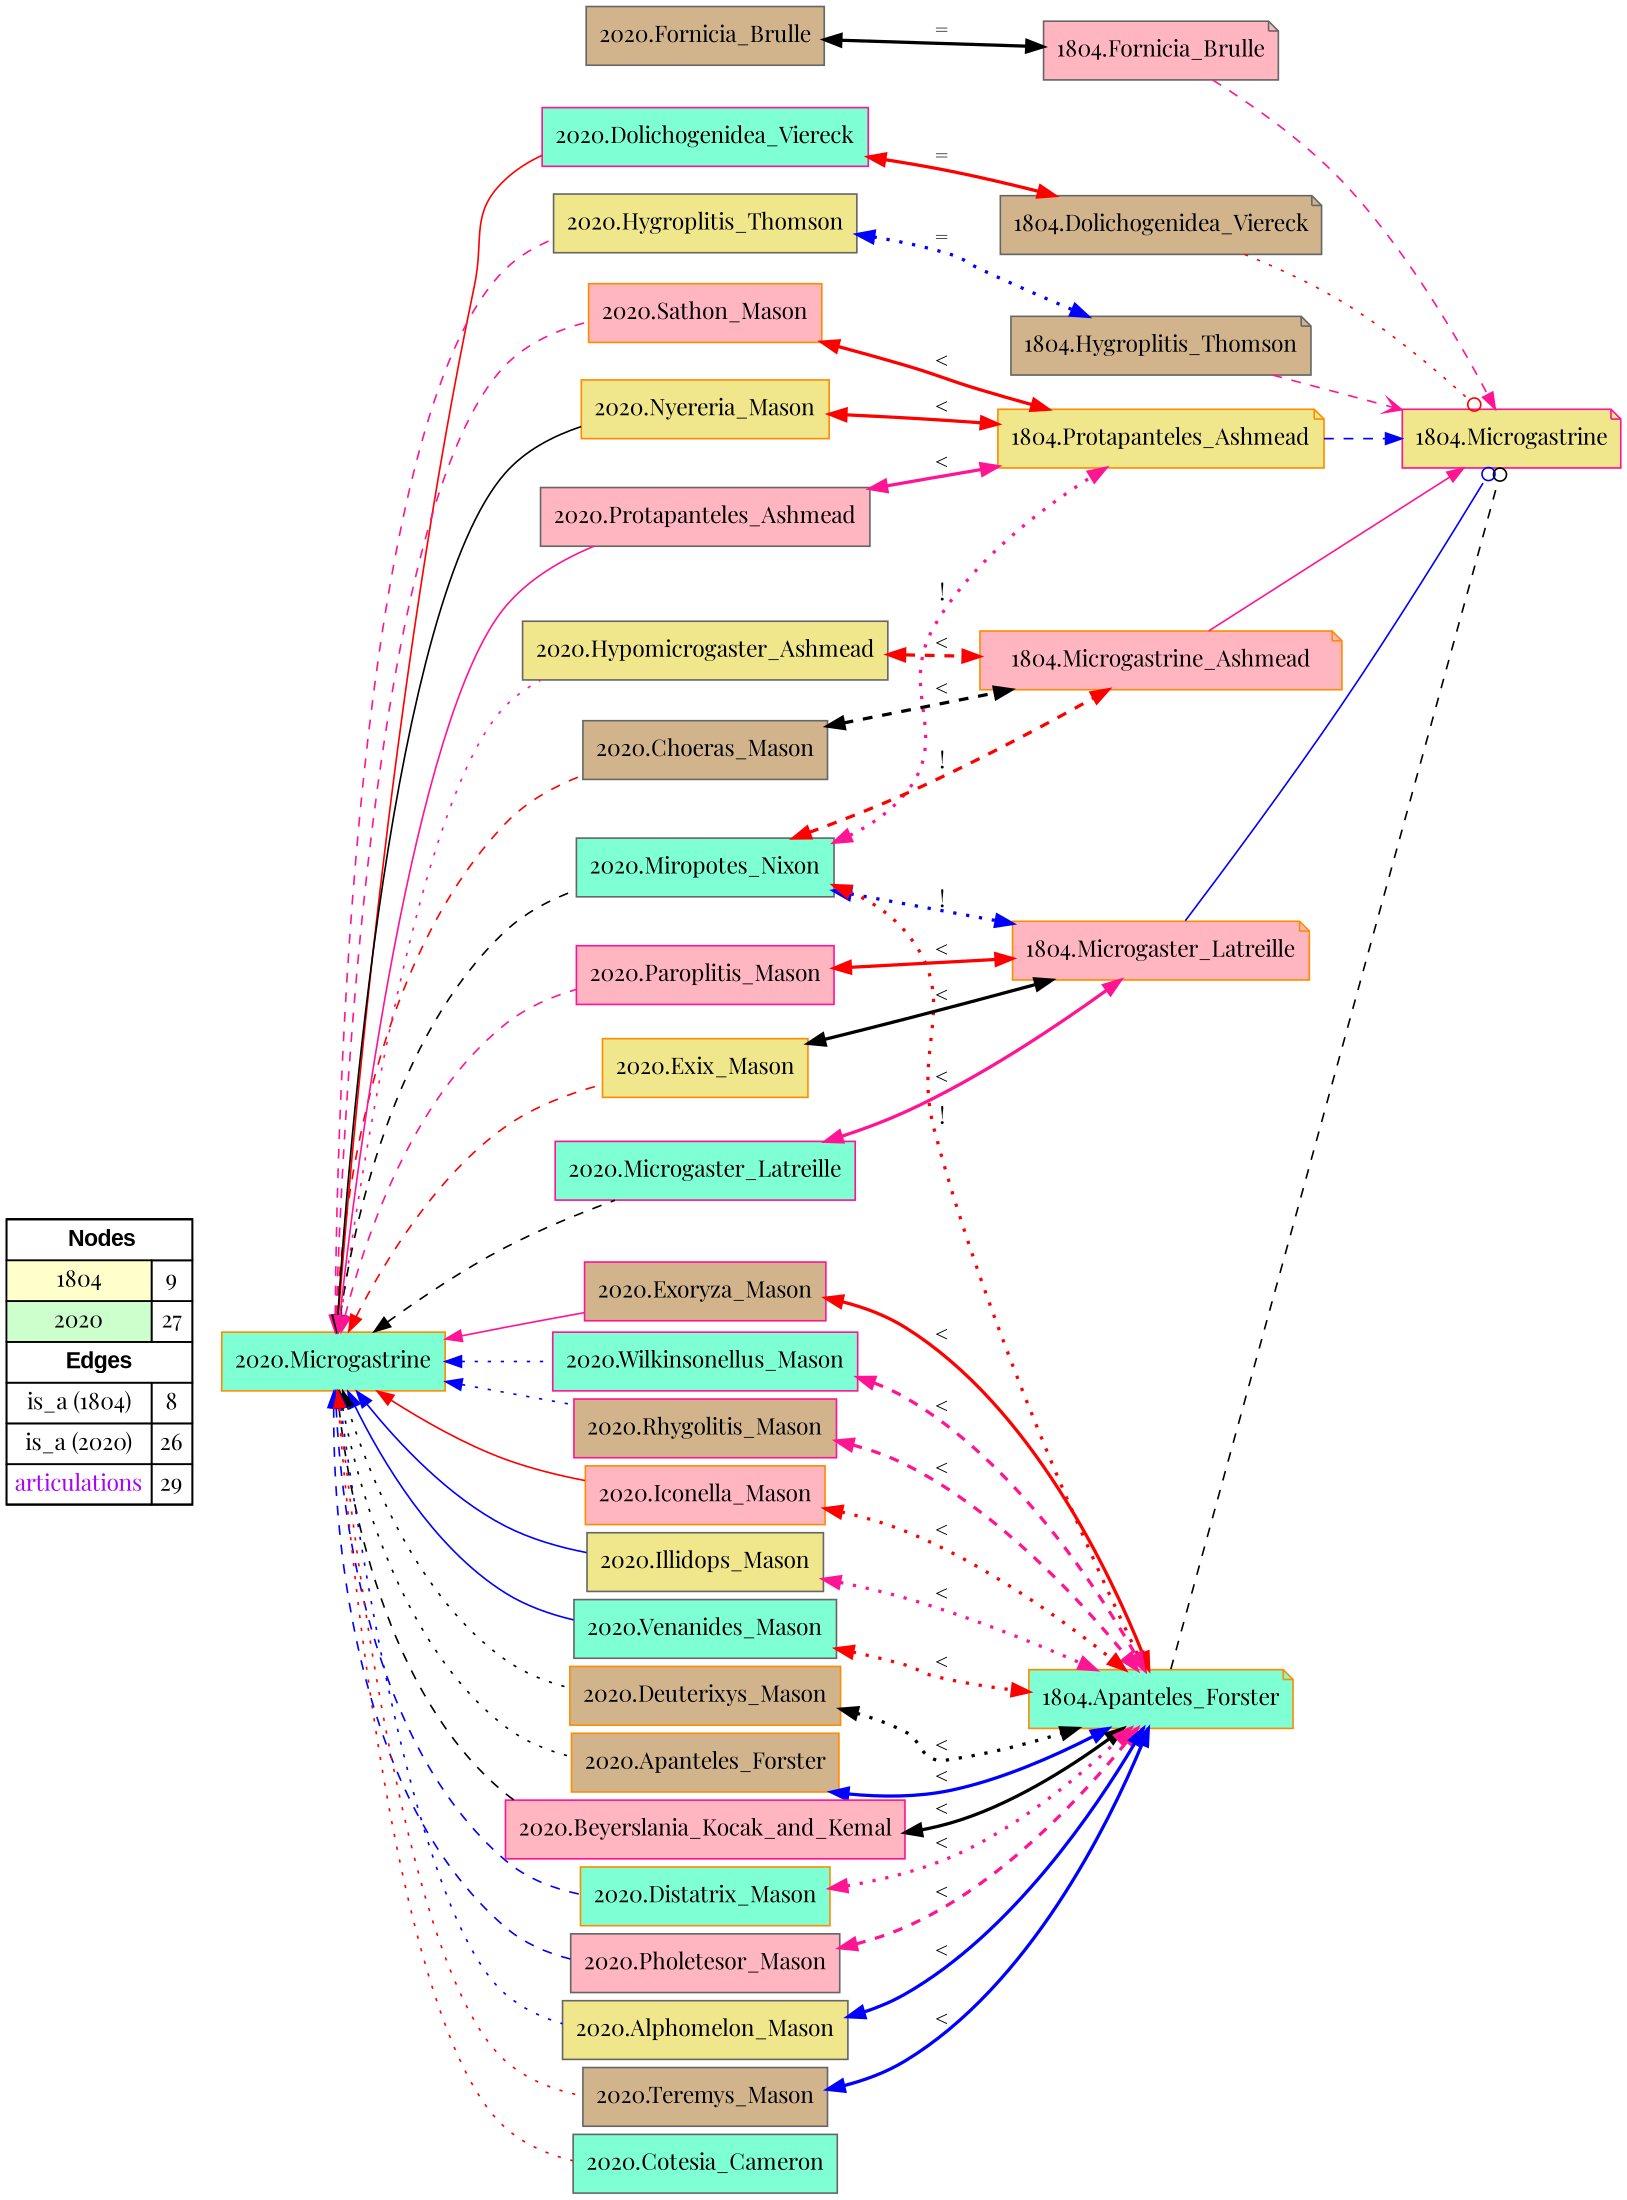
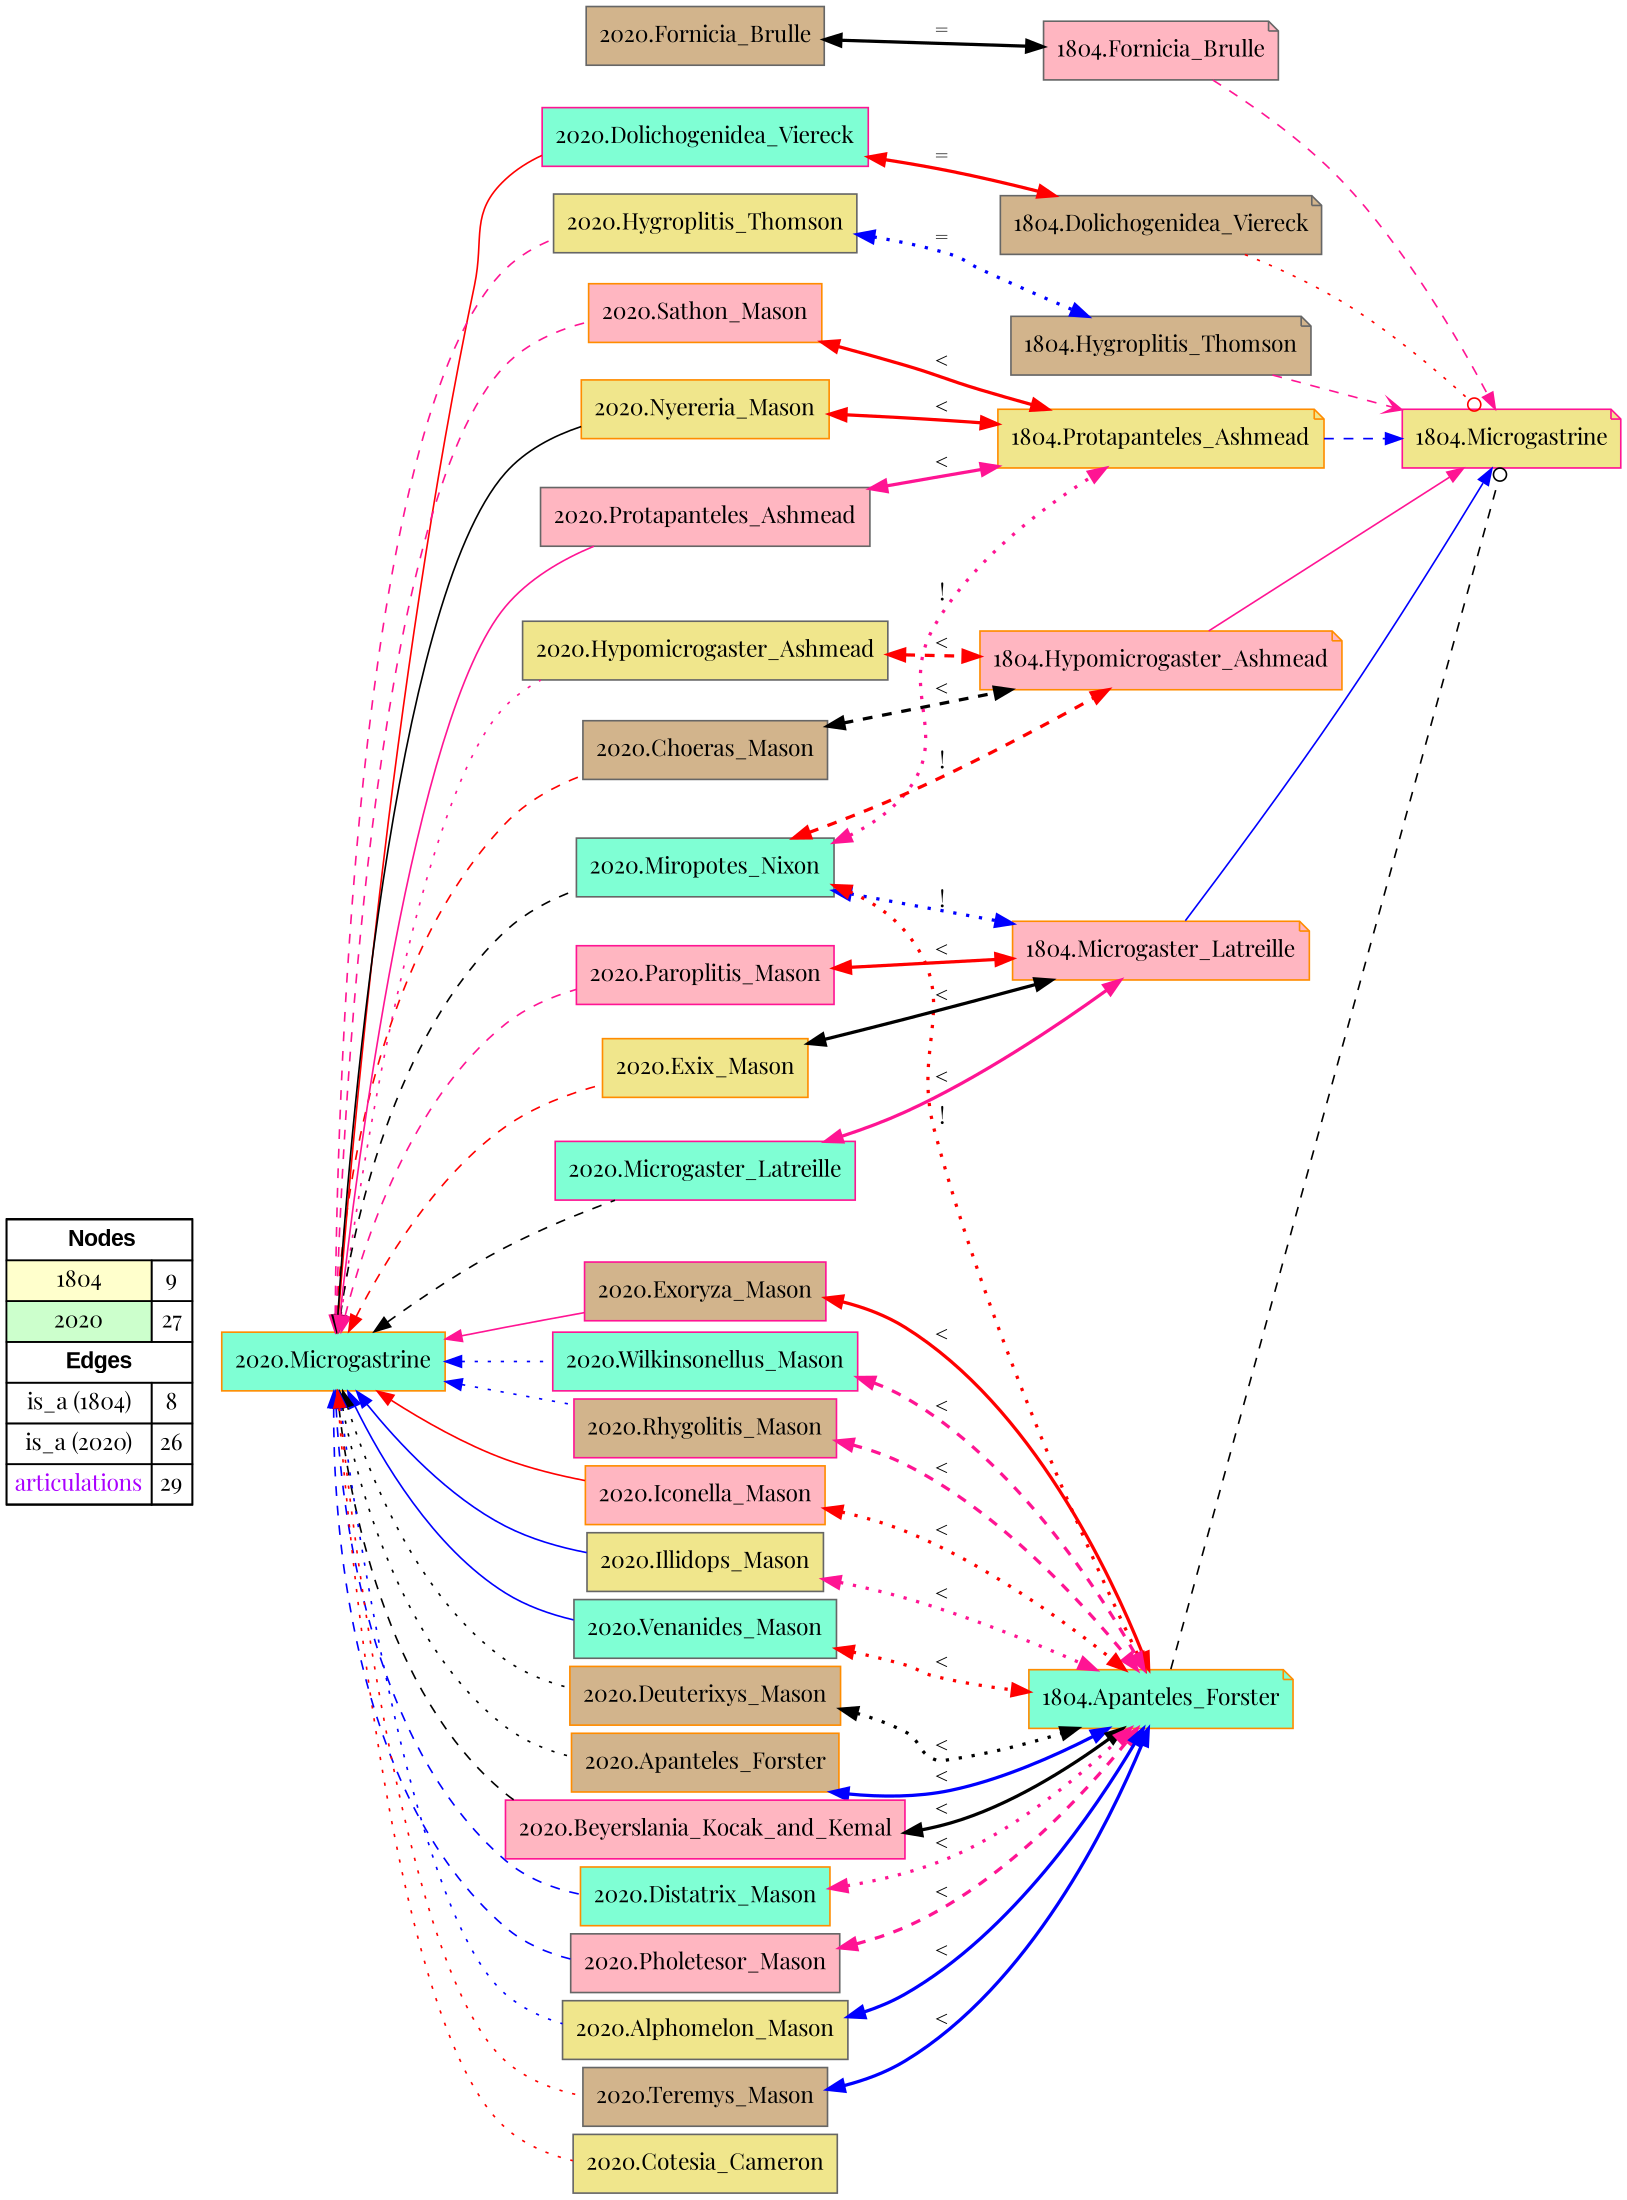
  digraph {
    fontname="Playfair Display"
    rankdir=LR
    node [fillcolor=lightpink fontname="Playfair Display" shape=box style=filled color=gray40]
    edge [color=deeppink constraint=true dir=both fontname="Playfair Display" penwidth=1 style=bold]
    n1 [fillcolor=white label=<   <TABLE BORDER="0" CELLBORDER="1" CELLSPACING="0" CELLPADDING="4">  <TR> <TD COLSPAN="2"><font face="Arial Black"> Nodes</font></TD> </TR>  <TR>   <TD bgcolor="#FFFFCC" fontname="helvetica">1804</TD>   <TD>9</TD>   </TR>  <TR>   <TD bgcolor="#CCFFCC" fontname="helvetica">2020</TD>   <TD>27</TD>   </TR>  <TR> <TD COLSPAN="2"><font face = "Arial Black"> Edges </font></TD> </TR>  <TR>   <TD><font color ="#000000">is_a (1804)</font></TD><TD>8</TD> </TR> <TR>   <TD><font color ="#000000">is_a (2020)</font></TD><TD>26</TD> </TR> <TR>   <TD><font color ="#AA00FF">articulations</font></TD><TD>29</TD> </TR> </TABLE>   > margin=0 color=""]
    "1804.Fornicia_Brulle" [shape=note]
    "1804.Microgastrine" [color=deeppink fillcolor=khaki shape=note]
    "1804.Dolichogenidea_Viereck" [fillcolor=tan shape=note]
    "1804.Hygroplitis_Thomson" [fillcolor=tan shape=note]
    "1804.Protapanteles_Ashmead" [color=darkorange fillcolor=khaki shape=note]
-   "1804.Hypomicrogaster_Ashmead" [color=darkorange shape=note label="1804.Microgastrine_Ashmead"]
+   "1804.Hypomicrogaster_Ashmead" [color=darkorange shape=note]
    "1804.Microgaster_Latreille" [color=darkorange shape=note]
    "1804.Apanteles_Forster" [color=darkorange fillcolor=aquamarine shape=note]
    "2020.Microgaster_Latreille" [color=deeppink fillcolor=aquamarine]
    "2020.Illidops_Mason" [fillcolor=khaki]
    "2020.Fornicia_Brulle" [fillcolor=tan]
    "2020.Choeras_Mason" [fillcolor=tan]
    "2020.Venanides_Mason" [fillcolor=aquamarine]
    "2020.Deuterixys_Mason" [color=darkorange fillcolor=tan]
    "2020.Dolichogenidea_Viereck" [color=deeppink fillcolor=aquamarine]
    "2020.Apanteles_Forster" [color=darkorange fillcolor=tan]
    "2020.Hygroplitis_Thomson" [fillcolor=khaki]
    "2020.Beyerslania_Kocak_and_Kemal" [color=deeppink]
    "2020.Distatrix_Mason" [color=darkorange fillcolor=aquamarine]
    "2020.Hypomicrogaster_Ashmead" [fillcolor=khaki]
-   "2020.Cotesia_Cameron" [fillcolor=aquamarine]
+   "2020.Cotesia_Cameron" [fillcolor=khaki]
    "2020.Pholetesor_Mason"
    "2020.Alphomelon_Mason" [fillcolor=khaki]
    "2020.Teremys_Mason" [fillcolor=tan]
    "2020.Exoryza_Mason" [color=deeppink fillcolor=tan]
    "2020.Miropotes_Nixon" [fillcolor=aquamarine]
    "2020.Microgastrine" [color=darkorange fillcolor=aquamarine]
    "2020.Sathon_Mason" [color=darkorange]
    "2020.Paroplitis_Mason" [color=deeppink]
    "2020.Nyereria_Mason" [color=darkorange fillcolor=khaki]
    "2020.Wilkinsonellus_Mason" [color=deeppink fillcolor=aquamarine]
    "2020.Rhygolitis_Mason" [color=deeppink fillcolor=tan]
    "2020.Protapanteles_Ashmead"
    "2020.Iconella_Mason" [color=darkorange]
    "2020.Exix_Mason" [color=darkorange fillcolor=khaki]
    subgraph sub_1 {
      rank=source
      n1
    }
    "1804.Fornicia_Brulle" -> "1804.Microgastrine" [arrowhead=normal dir=forward style=dashed]
    "1804.Dolichogenidea_Viereck" -> "1804.Microgastrine" [arrowhead=odot color=red dir=forward style=dotted]
    "1804.Hygroplitis_Thomson" -> "1804.Microgastrine" [arrowhead=vee dir=forward style=dashed]
    "1804.Protapanteles_Ashmead" -> "1804.Microgastrine" [arrowhead=normal color=blue dir=forward style=dashed]
    "1804.Hypomicrogaster_Ashmead" -> "1804.Microgastrine" [arrowhead=normal dir=forward]
-   "1804.Microgaster_Latreille" -> "1804.Microgastrine" [arrowhead=odot color=blue dir=forward]
+   "1804.Microgaster_Latreille" -> "1804.Microgastrine" [arrowhead=normal color=blue dir=forward]
    "1804.Apanteles_Forster" -> "1804.Microgastrine" [arrowhead=odot color=black dir=forward style=dashed]
    "2020.Microgaster_Latreille" -> "1804.Microgaster_Latreille" [label="<" penwidth=2]
    "2020.Illidops_Mason" -> "1804.Apanteles_Forster" [label="<" penwidth=2 style=dotted]
    "2020.Fornicia_Brulle" -> "1804.Fornicia_Brulle" [color=black label="=" penwidth=2]
    "2020.Choeras_Mason" -> "1804.Hypomicrogaster_Ashmead" [color=black label="<" penwidth=2 style=dashed]
    "2020.Venanides_Mason" -> "1804.Apanteles_Forster" [color=red label="<" penwidth=2 style=dotted]
    "2020.Deuterixys_Mason" -> "1804.Apanteles_Forster" [color=black label="<" penwidth=2 style=dotted]
    "2020.Dolichogenidea_Viereck" -> "1804.Dolichogenidea_Viereck" [color=red label="=" penwidth=2]
    "2020.Apanteles_Forster" -> "1804.Apanteles_Forster" [color=blue label="<" penwidth=2]
    "2020.Hygroplitis_Thomson" -> "1804.Hygroplitis_Thomson" [color=blue label="=" penwidth=2 style=dotted]
    "2020.Beyerslania_Kocak_and_Kemal" -> "1804.Apanteles_Forster" [color=black label="<" penwidth=2]
    "2020.Distatrix_Mason" -> "1804.Apanteles_Forster" [label="<" penwidth=2 style=dotted]
    "2020.Hypomicrogaster_Ashmead" -> "1804.Hypomicrogaster_Ashmead" [color=red label="<" penwidth=2 style=dashed]
    "2020.Pholetesor_Mason" -> "1804.Apanteles_Forster" [label="<" penwidth=2 style=dashed]
    "2020.Alphomelon_Mason" -> "1804.Apanteles_Forster" [color=blue label="<" penwidth=2]
    "2020.Teremys_Mason" -> "1804.Apanteles_Forster" [color=blue label="<" penwidth=2]
    "2020.Exoryza_Mason" -> "1804.Apanteles_Forster" [color=red label="<" penwidth=2]
    "2020.Miropotes_Nixon" -> "1804.Protapanteles_Ashmead" [label="!" penwidth=2 style=dotted]
    "2020.Miropotes_Nixon" -> "1804.Hypomicrogaster_Ashmead" [color=red label="!" penwidth=2 style=dashed]
    "2020.Miropotes_Nixon" -> "1804.Microgaster_Latreille" [color=blue label="!" penwidth=2 style=dotted]
    "2020.Miropotes_Nixon" -> "1804.Apanteles_Forster" [color=red label="!" penwidth=2 style=dotted]
    "2020.Microgastrine" -> "2020.Microgaster_Latreille" [color=black dir=back style=dashed]
    "2020.Microgastrine" -> "2020.Illidops_Mason" [color=blue dir=back]
    "2020.Microgastrine" -> "2020.Choeras_Mason" [color=red dir=back style=dashed]
    "2020.Microgastrine" -> "2020.Venanides_Mason" [color=blue dir=back]
    "2020.Microgastrine" -> "2020.Deuterixys_Mason" [color=black dir=back style=dotted]
    "2020.Microgastrine" -> "2020.Dolichogenidea_Viereck" [color=red dir=back]
    "2020.Microgastrine" -> "2020.Apanteles_Forster" [color=black dir=back style=dotted]
    "2020.Microgastrine" -> "2020.Hygroplitis_Thomson" [dir=back style=dashed]
    "2020.Microgastrine" -> "2020.Beyerslania_Kocak_and_Kemal" [color=black dir=back style=dashed]
    "2020.Microgastrine" -> "2020.Distatrix_Mason" [color=blue dir=back style=dashed]
    "2020.Microgastrine" -> "2020.Hypomicrogaster_Ashmead" [dir=back style=dotted]
    "2020.Microgastrine" -> "2020.Cotesia_Cameron" [color=red dir=back style=dotted]
    "2020.Microgastrine" -> "2020.Pholetesor_Mason" [color=blue dir=back style=dashed]
    "2020.Microgastrine" -> "2020.Alphomelon_Mason" [color=blue dir=back style=dotted]
    "2020.Microgastrine" -> "2020.Teremys_Mason" [color=red dir=back style=dotted]
    "2020.Microgastrine" -> "2020.Exoryza_Mason" [dir=back]
    "2020.Microgastrine" -> "2020.Miropotes_Nixon" [color=black dir=back style=dashed]
    "2020.Microgastrine" -> "2020.Sathon_Mason" [dir=back style=dashed]
    "2020.Microgastrine" -> "2020.Paroplitis_Mason" [dir=back style=dashed]
    "2020.Microgastrine" -> "2020.Nyereria_Mason" [color=black dir=back]
    "2020.Microgastrine" -> "2020.Wilkinsonellus_Mason" [color=blue dir=back style=dotted]
    "2020.Microgastrine" -> "2020.Rhygolitis_Mason" [color=blue dir=back style=dotted]
    "2020.Microgastrine" -> "2020.Protapanteles_Ashmead" [dir=back]
    "2020.Microgastrine" -> "2020.Iconella_Mason" [color=red dir=back]
    "2020.Microgastrine" -> "2020.Exix_Mason" [color=red dir=back style=dashed]
    "2020.Sathon_Mason" -> "1804.Protapanteles_Ashmead" [color=red label="<" penwidth=2]
    "2020.Paroplitis_Mason" -> "1804.Microgaster_Latreille" [color=red label="<" penwidth=2]
    "2020.Nyereria_Mason" -> "1804.Protapanteles_Ashmead" [color=red label="<" penwidth=2]
    "2020.Wilkinsonellus_Mason" -> "1804.Apanteles_Forster" [label="<" penwidth=2 style=dashed]
    "2020.Rhygolitis_Mason" -> "1804.Apanteles_Forster" [label="<" penwidth=2 style=dashed]
    "2020.Protapanteles_Ashmead" -> "1804.Protapanteles_Ashmead" [label="<" penwidth=2]
    "2020.Iconella_Mason" -> "1804.Apanteles_Forster" [color=red label="<" penwidth=2 style=dotted]
    "2020.Exix_Mason" -> "1804.Microgaster_Latreille" [color=black label="<" penwidth=2]
  }
